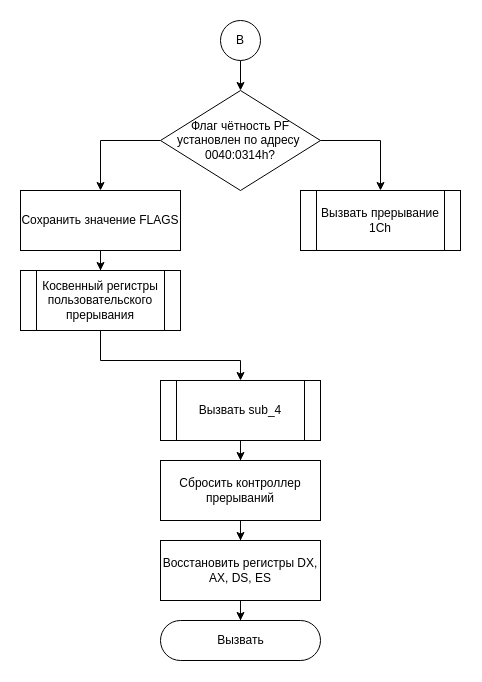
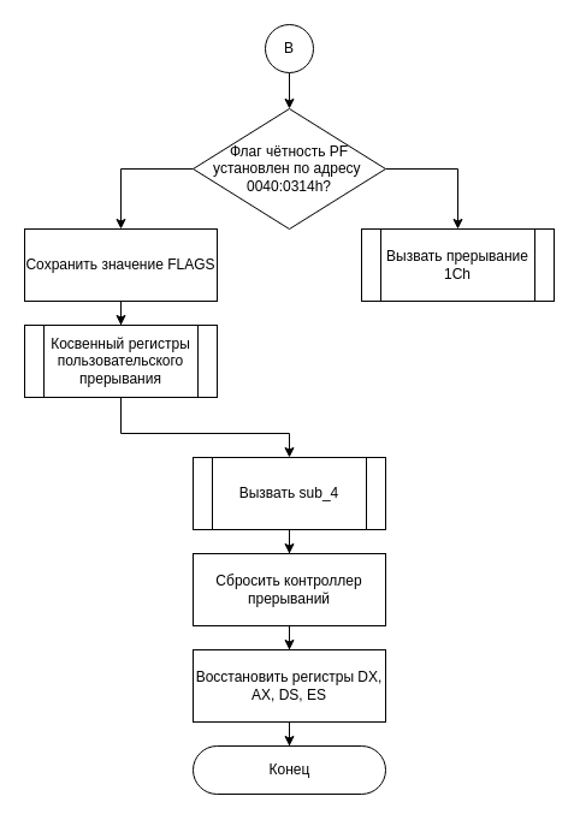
  <mxCell id="0" />
  <mxCell id="1" parent="0" />
  <mxCell id="2" style="edgeStyle=orthogonalEdgeStyle;rounded=0;orthogonalLoop=1;jettySize=auto;html=1;" parent="1" source="3" target="6" edge="1"><mxGeometry relative="1" as="geometry" /></mxCell>
  <mxCell id="3" value="В" style="ellipse;whiteSpace=wrap;html=1;aspect=fixed;strokeWidth=1;" parent="1" vertex="1"><mxGeometry x="220" y="20" width="40" height="40" as="geometry" /></mxCell>
  <mxCell id="4" style="edgeStyle=orthogonalEdgeStyle;rounded=0;orthogonalLoop=1;jettySize=auto;html=1;" parent="1" source="6" target="7" edge="1"><mxGeometry relative="1" as="geometry"><Array as="points"><mxPoint x="380" y="140" /></Array></mxGeometry></mxCell>
  <mxCell id="5" style="edgeStyle=orthogonalEdgeStyle;rounded=0;orthogonalLoop=1;jettySize=auto;html=1;" parent="1" source="6" target="9" edge="1"><mxGeometry relative="1" as="geometry"><Array as="points"><mxPoint x="100" y="140" /></Array></mxGeometry></mxCell>
  <mxCell id="6" value="Флаг чётность PF установлен по адресу&amp;nbsp;&lt;br&gt;0040:0314h?" style="strokeWidth=1;html=1;shape=mxgraph.flowchart.decision;whiteSpace=wrap;" parent="1" vertex="1"><mxGeometry x="160" y="90" width="160" height="100" as="geometry" /></mxCell>
  <mxCell id="7" value="Вызвать прерывание 1Ch" style="shape=process;whiteSpace=wrap;html=1;backgroundOutline=1;" parent="1" vertex="1"><mxGeometry x="300" y="190" width="160" height="60" as="geometry" /></mxCell>
  <mxCell id="8" style="edgeStyle=orthogonalEdgeStyle;rounded=0;orthogonalLoop=1;jettySize=auto;html=1;entryX=0.5;entryY=0;entryDx=0;entryDy=0;" parent="1" source="9" target="11" edge="1"><mxGeometry relative="1" as="geometry" /></mxCell>
  <mxCell id="9" value="Сохранить значение FLAGS" style="rounded=0;whiteSpace=wrap;html=1;strokeWidth=1;" parent="1" vertex="1"><mxGeometry x="20" y="190" width="160" height="60" as="geometry" /></mxCell>
  <mxCell id="10" style="edgeStyle=orthogonalEdgeStyle;rounded=0;orthogonalLoop=1;jettySize=auto;html=1;" parent="1" source="11" target="13" edge="1"><mxGeometry relative="1" as="geometry"><Array as="points"><mxPoint x="100" y="360" /><mxPoint x="240" y="360" /></Array></mxGeometry></mxCell>
  <mxCell id="11" value="Косвенный регистры пользовательского прерывания" style="shape=process;whiteSpace=wrap;html=1;backgroundOutline=1;" parent="1" vertex="1"><mxGeometry x="20" y="270" width="160" height="60" as="geometry" /></mxCell>
  <mxCell id="12" style="edgeStyle=orthogonalEdgeStyle;rounded=0;orthogonalLoop=1;jettySize=auto;html=1;" parent="1" source="13" target="15" edge="1"><mxGeometry relative="1" as="geometry" /></mxCell>
  <mxCell id="13" value="Вызвать sub_4" style="shape=process;whiteSpace=wrap;html=1;backgroundOutline=1;" parent="1" vertex="1"><mxGeometry x="160" y="380" width="160" height="60" as="geometry" /></mxCell>
  <mxCell id="14" style="edgeStyle=orthogonalEdgeStyle;rounded=0;orthogonalLoop=1;jettySize=auto;html=1;" parent="1" source="15" target="17" edge="1"><mxGeometry relative="1" as="geometry" /></mxCell>
  <mxCell id="15" value="Сбросить контроллер прерываний" style="rounded=0;whiteSpace=wrap;html=1;strokeWidth=1;" parent="1" vertex="1"><mxGeometry x="160" y="460" width="160" height="60" as="geometry" /></mxCell>
  <mxCell id="16" style="edgeStyle=orthogonalEdgeStyle;rounded=0;orthogonalLoop=1;jettySize=auto;html=1;" parent="1" source="17" target="18" edge="1"><mxGeometry relative="1" as="geometry" /></mxCell>
  <mxCell id="17" value="Восстановить регистры&amp;nbsp;DX, AX, DS, ES" style="rounded=0;whiteSpace=wrap;html=1;strokeWidth=1;" parent="1" vertex="1"><mxGeometry x="160" y="540" width="160" height="60" as="geometry" /></mxCell>
- <mxCell id="18" value="Вызвать" style="html=1;dashed=0;whitespace=wrap;shape=mxgraph.dfd.start" parent="1" vertex="1"><mxGeometry x="160" y="620" width="160" height="40" as="geometry" /></mxCell>
+ <mxCell id="18" value="Конец" style="html=1;dashed=0;whitespace=wrap;shape=mxgraph.dfd.start" parent="1" vertex="1"><mxGeometry x="160" y="620" width="160" height="40" as="geometry" /></mxCell>
